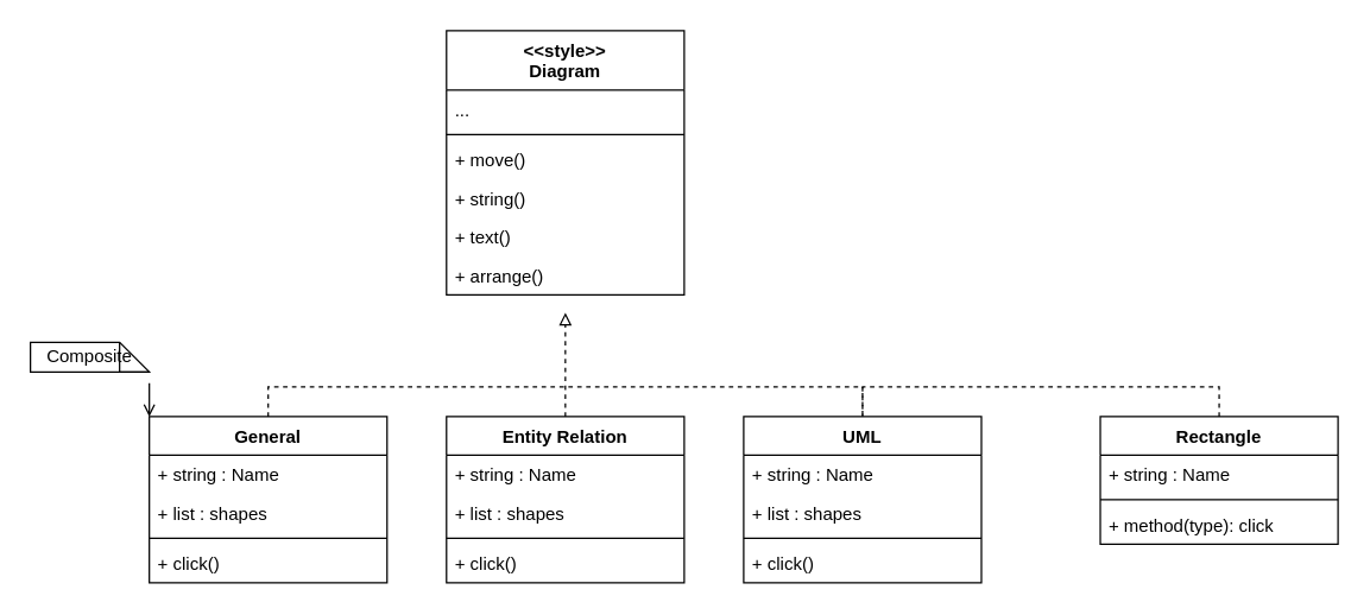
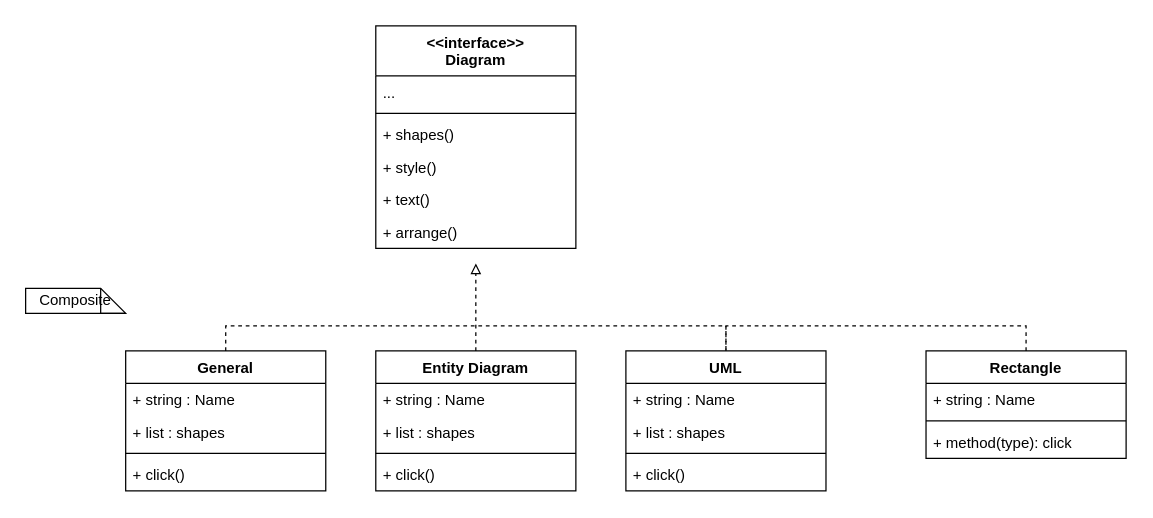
  <mxCell id="0" />
  <mxCell id="1" parent="0" />
- <mxCell id="2" value="&amp;lt;&amp;lt;style&amp;gt;&amp;gt;&lt;div&gt;Diagram&lt;/div&gt;" style="swimlane;fontStyle=1;align=center;verticalAlign=top;childLayout=stackLayout;horizontal=1;startSize=40;horizontalStack=0;resizeParent=1;resizeParentMax=0;resizeLast=0;collapsible=1;marginBottom=0;whiteSpace=wrap;html=1;" vertex="1" parent="1"><mxGeometry x="300" y="20" width="160" height="178" as="geometry" /></mxCell>
+ <mxCell id="2" value="&amp;lt;&amp;lt;interface&amp;gt;&amp;gt;&lt;div&gt;Diagram&lt;/div&gt;" style="swimlane;fontStyle=1;align=center;verticalAlign=top;childLayout=stackLayout;horizontal=1;startSize=40;horizontalStack=0;resizeParent=1;resizeParentMax=0;resizeLast=0;collapsible=1;marginBottom=0;whiteSpace=wrap;html=1;" vertex="1" parent="1"><mxGeometry x="300" y="20" width="160" height="178" as="geometry" /></mxCell>
  <mxCell id="3" value="..." style="text;strokeColor=none;fillColor=none;align=left;verticalAlign=top;spacingLeft=4;spacingRight=4;overflow=hidden;rotatable=0;points=[[0,0.5],[1,0.5]];portConstraint=eastwest;whiteSpace=wrap;html=1;" vertex="1" parent="2"><mxGeometry y="40" width="160" height="26" as="geometry" /></mxCell>
  <mxCell id="4" value="" style="line;strokeWidth=1;fillColor=none;align=left;verticalAlign=middle;spacingTop=-1;spacingLeft=3;spacingRight=3;rotatable=0;labelPosition=right;points=[];portConstraint=eastwest;strokeColor=inherit;" vertex="1" parent="2"><mxGeometry y="66" width="160" height="8" as="geometry" /></mxCell>
- <mxCell id="5" value="+ move()" style="text;strokeColor=none;fillColor=none;align=left;verticalAlign=top;spacingLeft=4;spacingRight=4;overflow=hidden;rotatable=0;points=[[0,0.5],[1,0.5]];portConstraint=eastwest;whiteSpace=wrap;html=1;" vertex="1" parent="2"><mxGeometry y="74" width="160" height="26" as="geometry" /></mxCell>
- <mxCell id="6" value="+ string()" style="text;strokeColor=none;fillColor=none;align=left;verticalAlign=top;spacingLeft=4;spacingRight=4;overflow=hidden;rotatable=0;points=[[0,0.5],[1,0.5]];portConstraint=eastwest;whiteSpace=wrap;html=1;" vertex="1" parent="2"><mxGeometry y="100" width="160" height="26" as="geometry" /></mxCell>
+ <mxCell id="5" value="+ shapes()" style="text;strokeColor=none;fillColor=none;align=left;verticalAlign=top;spacingLeft=4;spacingRight=4;overflow=hidden;rotatable=0;points=[[0,0.5],[1,0.5]];portConstraint=eastwest;whiteSpace=wrap;html=1;" vertex="1" parent="2"><mxGeometry y="74" width="160" height="26" as="geometry" /></mxCell>
+ <mxCell id="6" value="+ style()" style="text;strokeColor=none;fillColor=none;align=left;verticalAlign=top;spacingLeft=4;spacingRight=4;overflow=hidden;rotatable=0;points=[[0,0.5],[1,0.5]];portConstraint=eastwest;whiteSpace=wrap;html=1;" vertex="1" parent="2"><mxGeometry y="100" width="160" height="26" as="geometry" /></mxCell>
  <mxCell id="7" value="+ text()" style="text;strokeColor=none;fillColor=none;align=left;verticalAlign=top;spacingLeft=4;spacingRight=4;overflow=hidden;rotatable=0;points=[[0,0.5],[1,0.5]];portConstraint=eastwest;whiteSpace=wrap;html=1;" vertex="1" parent="2"><mxGeometry y="126" width="160" height="26" as="geometry" /></mxCell>
  <mxCell id="8" value="+ arrange()" style="text;strokeColor=none;fillColor=none;align=left;verticalAlign=top;spacingLeft=4;spacingRight=4;overflow=hidden;rotatable=0;points=[[0,0.5],[1,0.5]];portConstraint=eastwest;whiteSpace=wrap;html=1;" vertex="1" parent="2"><mxGeometry y="152" width="160" height="26" as="geometry" /></mxCell>
  <mxCell id="9" value="UML&lt;span style=&quot;color: rgba(0, 0, 0, 0); font-family: monospace; font-size: 0px; font-weight: 400; text-align: start; text-wrap-mode: nowrap;&quot;&gt;%3CmxGraphModel%3E%3Croot%3E%3CmxCell%20id%3D%220%22%2F%3E%3CmxCell%20id%3D%221%22%20parent%3D%220%22%2F%3E%3CmxCell%20id%3D%222%22%20value%3D%22%2B%20text()%22%20style%3D%22text%3BstrokeColor%3Dnone%3BfillColor%3Dnone%3Balign%3Dleft%3BverticalAlign%3Dtop%3BspacingLeft%3D4%3BspacingRight%3D4%3Boverflow%3Dhidden%3Brotatable%3D0%3Bpoints%3D%5B%5B0%2C0.5%5D%2C%5B1%2C0.5%5D%5D%3BportConstraint%3Deastwest%3BwhiteSpace%3Dwrap%3Bhtml%3D1%3B%22%20vertex%3D%221%22%20parent%3D%221%22%3E%3CmxGeometry%20x%3D%22330%22%20y%3D%22376%22%20width%3D%22160%22%20height%3D%2226%22%20as%3D%22geometry%22%2F%3E%3C%2FmxCell%3E%3C%2Froot%3E%3C%2FmxGraphModel%3E&lt;/span&gt;" style="swimlane;fontStyle=1;align=center;verticalAlign=top;childLayout=stackLayout;horizontal=1;startSize=26;horizontalStack=0;resizeParent=1;resizeParentMax=0;resizeLast=0;collapsible=1;marginBottom=0;whiteSpace=wrap;html=1;" vertex="1" parent="1"><mxGeometry x="500" y="280" width="160" height="112" as="geometry" /></mxCell>
  <mxCell id="10" value="+ string : Name" style="text;strokeColor=none;fillColor=none;align=left;verticalAlign=top;spacingLeft=4;spacingRight=4;overflow=hidden;rotatable=0;points=[[0,0.5],[1,0.5]];portConstraint=eastwest;whiteSpace=wrap;html=1;" vertex="1" parent="9"><mxGeometry y="26" width="160" height="26" as="geometry" /></mxCell>
  <mxCell id="11" value="+ list : shapes" style="text;strokeColor=none;fillColor=none;align=left;verticalAlign=top;spacingLeft=4;spacingRight=4;overflow=hidden;rotatable=0;points=[[0,0.5],[1,0.5]];portConstraint=eastwest;whiteSpace=wrap;html=1;" vertex="1" parent="9"><mxGeometry y="52" width="160" height="26" as="geometry" /></mxCell>
  <mxCell id="12" value="" style="line;strokeWidth=1;fillColor=none;align=left;verticalAlign=middle;spacingTop=-1;spacingLeft=3;spacingRight=3;rotatable=0;labelPosition=right;points=[];portConstraint=eastwest;strokeColor=inherit;" vertex="1" parent="9"><mxGeometry y="78" width="160" height="8" as="geometry" /></mxCell>
  <mxCell id="13" value="+ click()" style="text;strokeColor=none;fillColor=none;align=left;verticalAlign=top;spacingLeft=4;spacingRight=4;overflow=hidden;rotatable=0;points=[[0,0.5],[1,0.5]];portConstraint=eastwest;whiteSpace=wrap;html=1;" vertex="1" parent="9"><mxGeometry y="86" width="160" height="26" as="geometry" /></mxCell>
  <mxCell id="14" style="edgeStyle=orthogonalEdgeStyle;rounded=0;orthogonalLoop=1;jettySize=auto;html=1;exitX=0.5;exitY=0;exitDx=0;exitDy=0;entryX=0.5;entryY=0;entryDx=0;entryDy=0;endArrow=none;endFill=0;dashed=1;" edge="1" parent="1" source="15" target="9"><mxGeometry relative="1" as="geometry" /></mxCell>
  <mxCell id="15" value="General" style="swimlane;fontStyle=1;align=center;verticalAlign=top;childLayout=stackLayout;horizontal=1;startSize=26;horizontalStack=0;resizeParent=1;resizeParentMax=0;resizeLast=0;collapsible=1;marginBottom=0;whiteSpace=wrap;html=1;" vertex="1" parent="1"><mxGeometry x="100" y="280" width="160" height="112" as="geometry" /></mxCell>
  <mxCell id="16" value="+ string : Name" style="text;strokeColor=none;fillColor=none;align=left;verticalAlign=top;spacingLeft=4;spacingRight=4;overflow=hidden;rotatable=0;points=[[0,0.5],[1,0.5]];portConstraint=eastwest;whiteSpace=wrap;html=1;" vertex="1" parent="15"><mxGeometry y="26" width="160" height="26" as="geometry" /></mxCell>
  <mxCell id="17" value="+ list : shapes" style="text;strokeColor=none;fillColor=none;align=left;verticalAlign=top;spacingLeft=4;spacingRight=4;overflow=hidden;rotatable=0;points=[[0,0.5],[1,0.5]];portConstraint=eastwest;whiteSpace=wrap;html=1;" vertex="1" parent="15"><mxGeometry y="52" width="160" height="26" as="geometry" /></mxCell>
  <mxCell id="18" value="" style="line;strokeWidth=1;fillColor=none;align=left;verticalAlign=middle;spacingTop=-1;spacingLeft=3;spacingRight=3;rotatable=0;labelPosition=right;points=[];portConstraint=eastwest;strokeColor=inherit;" vertex="1" parent="15"><mxGeometry y="78" width="160" height="8" as="geometry" /></mxCell>
  <mxCell id="19" value="+ click()" style="text;strokeColor=none;fillColor=none;align=left;verticalAlign=top;spacingLeft=4;spacingRight=4;overflow=hidden;rotatable=0;points=[[0,0.5],[1,0.5]];portConstraint=eastwest;whiteSpace=wrap;html=1;" vertex="1" parent="15"><mxGeometry y="86" width="160" height="26" as="geometry" /></mxCell>
  <mxCell id="20" style="edgeStyle=orthogonalEdgeStyle;rounded=0;orthogonalLoop=1;jettySize=auto;html=1;exitX=0.5;exitY=0;exitDx=0;exitDy=0;endArrow=block;endFill=0;dashed=1;" edge="1" parent="1" source="21"><mxGeometry relative="1" as="geometry"><mxPoint x="380" y="210" as="targetPoint" /></mxGeometry></mxCell>
- <mxCell id="21" value="Entity Relation" style="swimlane;fontStyle=1;align=center;verticalAlign=top;childLayout=stackLayout;horizontal=1;startSize=26;horizontalStack=0;resizeParent=1;resizeParentMax=0;resizeLast=0;collapsible=1;marginBottom=0;whiteSpace=wrap;html=1;" vertex="1" parent="1"><mxGeometry x="300" y="280" width="160" height="112" as="geometry" /></mxCell>
+ <mxCell id="21" value="Entity Diagram" style="swimlane;fontStyle=1;align=center;verticalAlign=top;childLayout=stackLayout;horizontal=1;startSize=26;horizontalStack=0;resizeParent=1;resizeParentMax=0;resizeLast=0;collapsible=1;marginBottom=0;whiteSpace=wrap;html=1;" vertex="1" parent="1"><mxGeometry x="300" y="280" width="160" height="112" as="geometry" /></mxCell>
  <mxCell id="22" value="+ string : Name" style="text;strokeColor=none;fillColor=none;align=left;verticalAlign=top;spacingLeft=4;spacingRight=4;overflow=hidden;rotatable=0;points=[[0,0.5],[1,0.5]];portConstraint=eastwest;whiteSpace=wrap;html=1;" vertex="1" parent="21"><mxGeometry y="26" width="160" height="26" as="geometry" /></mxCell>
  <mxCell id="23" value="+ list : shapes" style="text;strokeColor=none;fillColor=none;align=left;verticalAlign=top;spacingLeft=4;spacingRight=4;overflow=hidden;rotatable=0;points=[[0,0.5],[1,0.5]];portConstraint=eastwest;whiteSpace=wrap;html=1;" vertex="1" parent="21"><mxGeometry y="52" width="160" height="26" as="geometry" /></mxCell>
  <mxCell id="24" value="" style="line;strokeWidth=1;fillColor=none;align=left;verticalAlign=middle;spacingTop=-1;spacingLeft=3;spacingRight=3;rotatable=0;labelPosition=right;points=[];portConstraint=eastwest;strokeColor=inherit;" vertex="1" parent="21"><mxGeometry y="78" width="160" height="8" as="geometry" /></mxCell>
  <mxCell id="25" value="+ click()" style="text;strokeColor=none;fillColor=none;align=left;verticalAlign=top;spacingLeft=4;spacingRight=4;overflow=hidden;rotatable=0;points=[[0,0.5],[1,0.5]];portConstraint=eastwest;whiteSpace=wrap;html=1;" vertex="1" parent="21"><mxGeometry y="86" width="160" height="26" as="geometry" /></mxCell>
- <mxCell id="26" style="edgeStyle=orthogonalEdgeStyle;rounded=0;orthogonalLoop=1;jettySize=auto;html=1;exitX=0;exitY=0;exitDx=80;exitDy=27.5;exitPerimeter=0;entryX=0;entryY=0;entryDx=0;entryDy=0;endArrow=open;endFill=0;" edge="1" parent="1" source="27" target="15"><mxGeometry relative="1" as="geometry" /></mxCell>
  <mxCell id="27" value="Composite" style="shape=note2;boundedLbl=1;whiteSpace=wrap;html=1;size=25;verticalAlign=middle;align=center;" vertex="1" parent="1"><mxGeometry x="20" y="230" width="80" height="20" as="geometry" /></mxCell>
  <mxCell id="28" style="edgeStyle=orthogonalEdgeStyle;rounded=0;orthogonalLoop=1;jettySize=auto;html=1;exitX=0.5;exitY=0;exitDx=0;exitDy=0;entryX=0.5;entryY=0;entryDx=0;entryDy=0;endArrow=none;endFill=0;dashed=1;" edge="1" parent="1" source="29" target="9"><mxGeometry relative="1" as="geometry" /></mxCell>
  <mxCell id="29" value="Rectangle" style="swimlane;fontStyle=1;align=center;verticalAlign=top;childLayout=stackLayout;horizontal=1;startSize=26;horizontalStack=0;resizeParent=1;resizeParentMax=0;resizeLast=0;collapsible=1;marginBottom=0;whiteSpace=wrap;html=1;" vertex="1" parent="1"><mxGeometry x="740" y="280" width="160" height="86" as="geometry" /></mxCell>
  <mxCell id="30" value="+ string : Name" style="text;strokeColor=none;fillColor=none;align=left;verticalAlign=top;spacingLeft=4;spacingRight=4;overflow=hidden;rotatable=0;points=[[0,0.5],[1,0.5]];portConstraint=eastwest;whiteSpace=wrap;html=1;" vertex="1" parent="29"><mxGeometry y="26" width="160" height="26" as="geometry" /></mxCell>
  <mxCell id="31" value="" style="line;strokeWidth=1;fillColor=none;align=left;verticalAlign=middle;spacingTop=-1;spacingLeft=3;spacingRight=3;rotatable=0;labelPosition=right;points=[];portConstraint=eastwest;strokeColor=inherit;" vertex="1" parent="29"><mxGeometry y="52" width="160" height="8" as="geometry" /></mxCell>
  <mxCell id="32" value="+ method(type): click" style="text;strokeColor=none;fillColor=none;align=left;verticalAlign=top;spacingLeft=4;spacingRight=4;overflow=hidden;rotatable=0;points=[[0,0.5],[1,0.5]];portConstraint=eastwest;whiteSpace=wrap;html=1;" vertex="1" parent="29"><mxGeometry y="60" width="160" height="26" as="geometry" /></mxCell>
